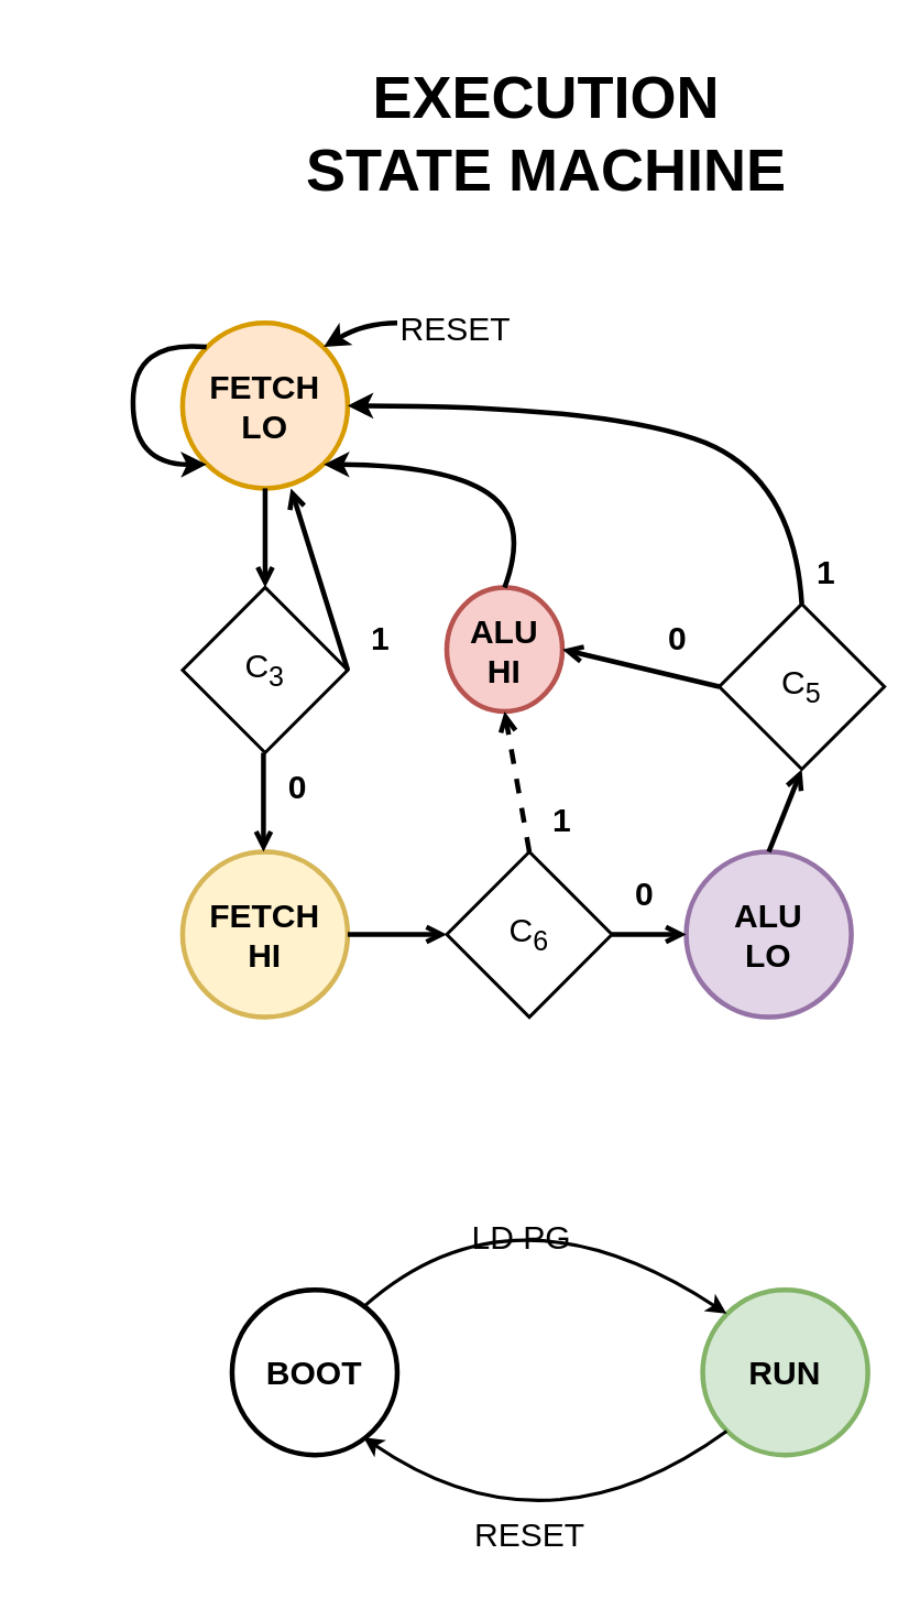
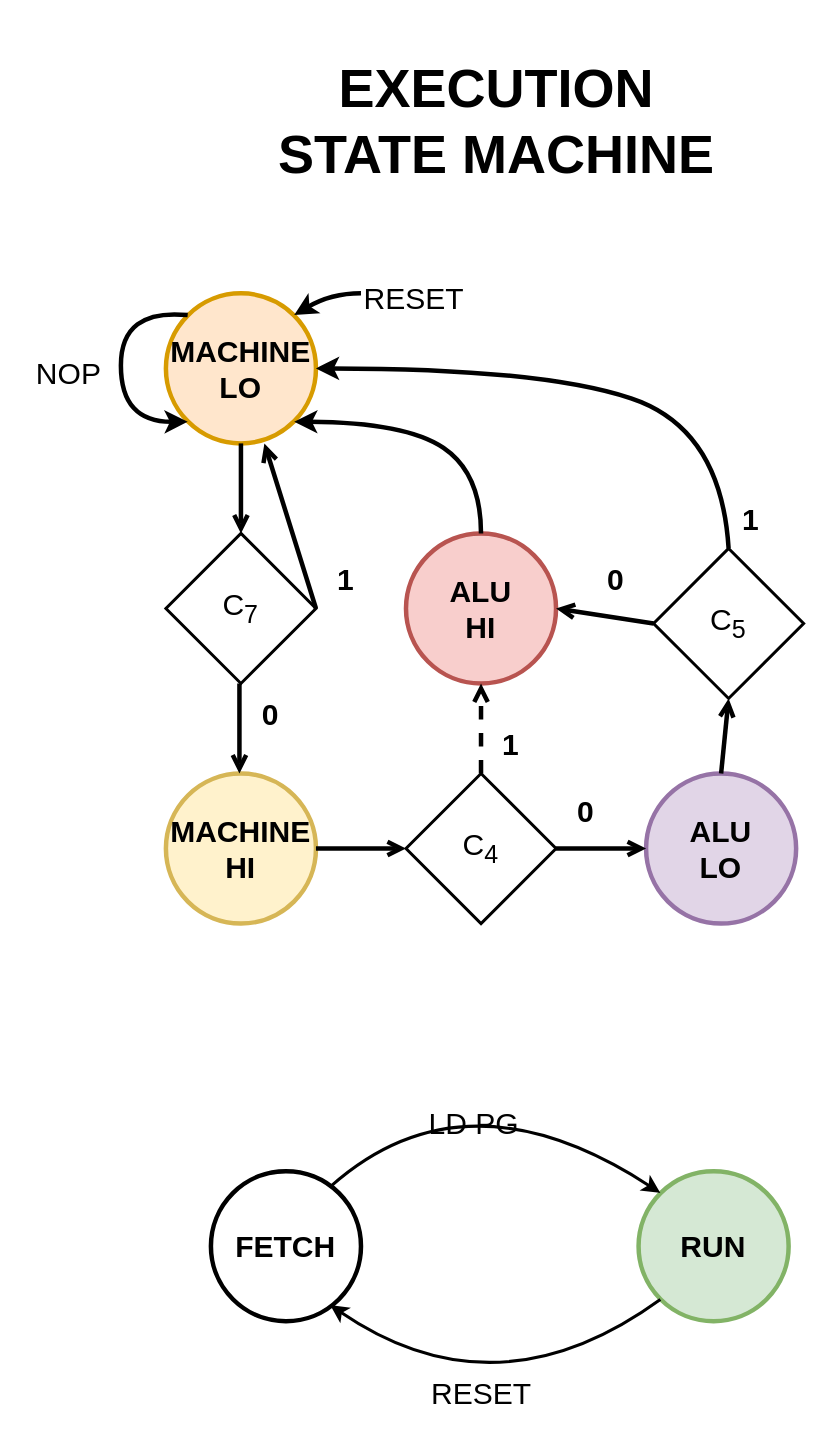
  <mxCell id="0" />
  <mxCell id="1" parent="0" />
- <mxCell id="2" value="&lt;font style=&quot;font-size: 20px&quot;&gt;C&lt;sub&gt;3&lt;/sub&gt;&lt;/font&gt;" style="strokeWidth=2;html=1;shape=mxgraph.flowchart.decision;whiteSpace=wrap;" parent="1" vertex="1"><mxGeometry x="110" y="355" width="100" height="100" as="geometry" /></mxCell>
- <mxCell id="3" value="&lt;font&gt;&lt;b&gt;&lt;font style=&quot;font-size: 20px&quot;&gt;FETCH&lt;br&gt;&lt;/font&gt;&lt;font style=&quot;font-size: 20px&quot;&gt;LO&lt;/font&gt;&lt;/b&gt;&lt;br&gt;&lt;/font&gt;" style="strokeWidth=3;html=1;shape=mxgraph.flowchart.start_2;whiteSpace=wrap;fillColor=#ffe6cc;strokeColor=#d79b00;" parent="1" vertex="1"><mxGeometry x="110" y="195" width="100" height="100" as="geometry" /></mxCell>
- <mxCell id="4" value="&lt;font&gt;&lt;b&gt;&lt;font&gt;&lt;font style=&quot;font-size: 20px&quot;&gt;FETCH&lt;/font&gt;&lt;br&gt;&lt;/font&gt;&lt;font style=&quot;font-size: 20px&quot;&gt;HI&lt;/font&gt;&lt;/b&gt;&lt;br&gt;&lt;/font&gt;" style="strokeWidth=3;html=1;shape=mxgraph.flowchart.start_2;whiteSpace=wrap;fillColor=#fff2cc;strokeColor=#d6b656;" parent="1" vertex="1"><mxGeometry x="110" y="515" width="100" height="100" as="geometry" /></mxCell>
- <mxCell id="5" value="&lt;font style=&quot;font-size: 20px&quot;&gt;C&lt;sub&gt;6&lt;/sub&gt;&lt;/font&gt;" style="strokeWidth=2;html=1;shape=mxgraph.flowchart.decision;whiteSpace=wrap;" parent="1" vertex="1"><mxGeometry x="270" y="515" width="100" height="100" as="geometry" /></mxCell>
+ <mxCell id="2" value="&lt;font style=&quot;font-size: 20px&quot;&gt;C&lt;sub&gt;7&lt;/sub&gt;&lt;/font&gt;" style="strokeWidth=2;html=1;shape=mxgraph.flowchart.decision;whiteSpace=wrap;" parent="1" vertex="1"><mxGeometry x="110" y="355" width="100" height="100" as="geometry" /></mxCell>
+ <mxCell id="3" value="&lt;font&gt;&lt;b&gt;&lt;font style=&quot;font-size: 20px&quot;&gt;MACHINE&lt;br&gt;&lt;/font&gt;&lt;font style=&quot;font-size: 20px&quot;&gt;LO&lt;/font&gt;&lt;/b&gt;&lt;br&gt;&lt;/font&gt;" style="strokeWidth=3;html=1;shape=mxgraph.flowchart.start_2;whiteSpace=wrap;fillColor=#ffe6cc;strokeColor=#d79b00;" parent="1" vertex="1"><mxGeometry x="110" y="195" width="100" height="100" as="geometry" /></mxCell>
+ <mxCell id="4" value="&lt;font&gt;&lt;b&gt;&lt;font&gt;&lt;font style=&quot;font-size: 20px&quot;&gt;MACHINE&lt;/font&gt;&lt;br&gt;&lt;/font&gt;&lt;font style=&quot;font-size: 20px&quot;&gt;HI&lt;/font&gt;&lt;/b&gt;&lt;br&gt;&lt;/font&gt;" style="strokeWidth=3;html=1;shape=mxgraph.flowchart.start_2;whiteSpace=wrap;fillColor=#fff2cc;strokeColor=#d6b656;" parent="1" vertex="1"><mxGeometry x="110" y="515" width="100" height="100" as="geometry" /></mxCell>
+ <mxCell id="5" value="&lt;font style=&quot;font-size: 20px&quot;&gt;C&lt;sub&gt;4&lt;/sub&gt;&lt;/font&gt;" style="strokeWidth=2;html=1;shape=mxgraph.flowchart.decision;whiteSpace=wrap;" parent="1" vertex="1"><mxGeometry x="270" y="515" width="100" height="100" as="geometry" /></mxCell>
  <mxCell id="6" value="&lt;font style=&quot;font-size: 20px&quot;&gt;C&lt;sub&gt;5&lt;/sub&gt;&lt;/font&gt;" style="strokeWidth=2;html=1;shape=mxgraph.flowchart.decision;whiteSpace=wrap;" parent="1" vertex="1"><mxGeometry x="435" y="365" width="100" height="100" as="geometry" /></mxCell>
- <mxCell id="7" value="&lt;font&gt;&lt;b&gt;&lt;font&gt;&lt;font style=&quot;font-size: 20px&quot;&gt;ALU&lt;/font&gt;&lt;br&gt;&lt;/font&gt;&lt;font style=&quot;font-size: 20px&quot;&gt;LO&lt;/font&gt;&lt;/b&gt;&lt;br&gt;&lt;/font&gt;" style="strokeWidth=3;html=1;shape=mxgraph.flowchart.start_2;whiteSpace=wrap;fillColor=#e1d5e7;strokeColor=#9673a6;" parent="1" vertex="1"><mxGeometry x="415" y="515" width="100" height="100" as="geometry" /></mxCell>
- <mxCell id="8" value="&lt;font&gt;&lt;b&gt;&lt;font&gt;&lt;font style=&quot;font-size: 20px&quot;&gt;ALU&lt;/font&gt;&lt;br&gt;&lt;/font&gt;&lt;font style=&quot;font-size: 20px&quot;&gt;HI&lt;/font&gt;&lt;/b&gt;&lt;br&gt;&lt;/font&gt;" style="strokeWidth=3;html=1;shape=mxgraph.flowchart.start_2;whiteSpace=wrap;fillColor=#f8cecc;strokeColor=#b85450;" parent="1" vertex="1"><mxGeometry x="270" y="355" width="70" height="75" as="geometry" /></mxCell>
+ <mxCell id="7" value="&lt;font&gt;&lt;b&gt;&lt;font&gt;&lt;font style=&quot;font-size: 20px&quot;&gt;ALU&lt;/font&gt;&lt;br&gt;&lt;/font&gt;&lt;font style=&quot;font-size: 20px&quot;&gt;LO&lt;/font&gt;&lt;/b&gt;&lt;br&gt;&lt;/font&gt;" style="strokeWidth=3;html=1;shape=mxgraph.flowchart.start_2;whiteSpace=wrap;fillColor=#e1d5e7;strokeColor=#9673a6;" parent="1" vertex="1"><mxGeometry x="430" y="515" width="100" height="100" as="geometry" /></mxCell>
+ <mxCell id="8" value="&lt;font&gt;&lt;b&gt;&lt;font&gt;&lt;font style=&quot;font-size: 20px&quot;&gt;ALU&lt;/font&gt;&lt;br&gt;&lt;/font&gt;&lt;font style=&quot;font-size: 20px&quot;&gt;HI&lt;/font&gt;&lt;/b&gt;&lt;br&gt;&lt;/font&gt;" style="strokeWidth=3;html=1;shape=mxgraph.flowchart.start_2;whiteSpace=wrap;fillColor=#f8cecc;strokeColor=#b85450;" parent="1" vertex="1"><mxGeometry x="270" y="355" width="100" height="100" as="geometry" /></mxCell>
  <mxCell id="9" value="" style="endArrow=open;html=1;exitX=0.5;exitY=1;exitDx=0;exitDy=0;exitPerimeter=0;endFill=0;strokeWidth=3;" parent="1" source="3" edge="1"><mxGeometry width="50" height="50" relative="1" as="geometry"><mxPoint x="110" y="695" as="sourcePoint" /><mxPoint x="160" y="355" as="targetPoint" /><Array as="points"><mxPoint x="160" y="335" /></Array></mxGeometry></mxCell>
  <mxCell id="10" value="" style="endArrow=open;html=1;exitX=0.5;exitY=1;exitDx=0;exitDy=0;exitPerimeter=0;endFill=0;strokeWidth=3;" parent="1" edge="1"><mxGeometry width="50" height="50" relative="1" as="geometry"><mxPoint x="159" y="455" as="sourcePoint" /><mxPoint x="159" y="515" as="targetPoint" /></mxGeometry></mxCell>
  <mxCell id="11" value="" style="endArrow=open;html=1;exitX=1;exitY=0.5;exitDx=0;exitDy=0;exitPerimeter=0;endFill=0;strokeWidth=3;" parent="1" source="2" target="3" edge="1"><mxGeometry width="50" height="50" relative="1" as="geometry"><mxPoint x="169" y="475" as="sourcePoint" /><mxPoint x="169" y="535" as="targetPoint" /></mxGeometry></mxCell>
  <mxCell id="12" value="" style="endArrow=open;html=1;exitX=1;exitY=0.5;exitDx=0;exitDy=0;exitPerimeter=0;endFill=0;strokeWidth=3;entryX=0;entryY=0.5;entryDx=0;entryDy=0;entryPerimeter=0;" parent="1" source="4" target="5" edge="1"><mxGeometry width="50" height="50" relative="1" as="geometry"><mxPoint x="240" y="624.5" as="sourcePoint" /><mxPoint x="300" y="624.5" as="targetPoint" /></mxGeometry></mxCell>
  <mxCell id="13" value="" style="endArrow=open;html=1;exitX=1;exitY=0.5;exitDx=0;exitDy=0;exitPerimeter=0;endFill=0;strokeWidth=3;entryX=0;entryY=0.5;entryDx=0;entryDy=0;entryPerimeter=0;" parent="1" source="5" target="7" edge="1"><mxGeometry width="50" height="50" relative="1" as="geometry"><mxPoint x="220" y="575" as="sourcePoint" /><mxPoint x="280" y="575" as="targetPoint" /></mxGeometry></mxCell>
  <mxCell id="14" value="" style="endArrow=open;html=1;exitX=0.5;exitY=0;exitDx=0;exitDy=0;exitPerimeter=0;endFill=0;strokeWidth=3;entryX=0.5;entryY=1;entryDx=0;entryDy=0;entryPerimeter=0;dashed=1;" parent="1" source="5" target="8" edge="1"><mxGeometry width="50" height="50" relative="1" as="geometry"><mxPoint x="380" y="575" as="sourcePoint" /><mxPoint x="450" y="575" as="targetPoint" /></mxGeometry></mxCell>
  <mxCell id="15" value="" style="endArrow=open;html=1;exitX=0.5;exitY=0;exitDx=0;exitDy=0;exitPerimeter=0;endFill=0;strokeWidth=3;entryX=0.5;entryY=1;entryDx=0;entryDy=0;entryPerimeter=0;" parent="1" source="7" target="6" edge="1"><mxGeometry width="50" height="50" relative="1" as="geometry"><mxPoint x="330" y="525" as="sourcePoint" /><mxPoint x="330" y="465" as="targetPoint" /></mxGeometry></mxCell>
  <mxCell id="16" value="" style="endArrow=open;html=1;exitX=0;exitY=0.5;exitDx=0;exitDy=0;exitPerimeter=0;endFill=0;strokeWidth=3;entryX=1;entryY=0.5;entryDx=0;entryDy=0;entryPerimeter=0;" parent="1" source="6" target="8" edge="1"><mxGeometry width="50" height="50" relative="1" as="geometry"><mxPoint x="500" y="525" as="sourcePoint" /><mxPoint x="500" y="475" as="targetPoint" /></mxGeometry></mxCell>
  <mxCell id="17" value="" style="curved=1;endArrow=classic;html=1;strokeWidth=3;exitX=0.5;exitY=0;exitDx=0;exitDy=0;exitPerimeter=0;entryX=0.855;entryY=0.855;entryDx=0;entryDy=0;entryPerimeter=0;" parent="1" source="8" target="3" edge="1"><mxGeometry width="50" height="50" relative="1" as="geometry"><mxPoint x="110" y="685" as="sourcePoint" /><mxPoint x="230" y="275" as="targetPoint" /><Array as="points"><mxPoint x="320" y="315" /><mxPoint x="270" y="281" /></Array></mxGeometry></mxCell>
  <mxCell id="18" value="" style="curved=1;endArrow=classic;html=1;strokeWidth=3;exitX=0.5;exitY=0;exitDx=0;exitDy=0;exitPerimeter=0;entryX=1;entryY=0.5;entryDx=0;entryDy=0;entryPerimeter=0;" parent="1" source="6" target="3" edge="1"><mxGeometry width="50" height="50" relative="1" as="geometry"><mxPoint x="490" y="345" as="sourcePoint" /><mxPoint x="230" y="245" as="targetPoint" /><Array as="points"><mxPoint x="480" y="285" /><mxPoint x="360" y="245" /></Array></mxGeometry></mxCell>
  <mxCell id="19" value="" style="curved=1;endArrow=classic;html=1;strokeWidth=3;exitX=0.145;exitY=0.145;exitDx=0;exitDy=0;exitPerimeter=0;entryX=0.145;entryY=0.855;entryDx=0;entryDy=0;entryPerimeter=0;" parent="1" source="3" target="3" edge="1"><mxGeometry width="50" height="50" relative="1" as="geometry"><mxPoint x="313" y="258" as="sourcePoint" /><mxPoint x="200" y="165" as="targetPoint" /><Array as="points"><mxPoint x="80" y="205" /><mxPoint x="80" y="281" /></Array></mxGeometry></mxCell>
  <mxCell id="20" value="&lt;font style=&quot;font-size: 20px&quot;&gt;&lt;b&gt;1&lt;/b&gt;&lt;/font&gt;" style="text;html=1;strokeColor=none;fillColor=none;align=center;verticalAlign=middle;whiteSpace=wrap;rounded=0;" parent="1" vertex="1"><mxGeometry x="220" y="375" width="20" height="20" as="geometry" /></mxCell>
  <mxCell id="21" value="&lt;font style=&quot;font-size: 20px&quot;&gt;&lt;b&gt;0&lt;/b&gt;&lt;/font&gt;" style="text;html=1;strokeColor=none;fillColor=none;align=center;verticalAlign=middle;whiteSpace=wrap;rounded=0;" parent="1" vertex="1"><mxGeometry x="170" y="465" width="20" height="20" as="geometry" /></mxCell>
  <mxCell id="22" value="&lt;font style=&quot;font-size: 20px&quot;&gt;&lt;b&gt;1&lt;/b&gt;&lt;/font&gt;" style="text;html=1;strokeColor=none;fillColor=none;align=center;verticalAlign=middle;whiteSpace=wrap;rounded=0;" parent="1" vertex="1"><mxGeometry x="330" y="485" width="20" height="20" as="geometry" /></mxCell>
  <mxCell id="23" value="&lt;font style=&quot;font-size: 20px&quot;&gt;&lt;b&gt;0&lt;/b&gt;&lt;/font&gt;" style="text;html=1;strokeColor=none;fillColor=none;align=center;verticalAlign=middle;whiteSpace=wrap;rounded=0;" parent="1" vertex="1"><mxGeometry x="380" y="530" width="20" height="20" as="geometry" /></mxCell>
  <mxCell id="24" value="&lt;font style=&quot;font-size: 20px&quot;&gt;&lt;b&gt;0&lt;/b&gt;&lt;/font&gt;" style="text;html=1;strokeColor=none;fillColor=none;align=center;verticalAlign=middle;whiteSpace=wrap;rounded=0;" parent="1" vertex="1"><mxGeometry x="400" y="375" width="20" height="20" as="geometry" /></mxCell>
  <mxCell id="25" value="&lt;font style=&quot;font-size: 20px&quot;&gt;&lt;b&gt;1&lt;/b&gt;&lt;/font&gt;" style="text;html=1;strokeColor=none;fillColor=none;align=center;verticalAlign=middle;whiteSpace=wrap;rounded=0;" parent="1" vertex="1"><mxGeometry x="490" y="335" width="20" height="20" as="geometry" /></mxCell>
+ <mxCell id="26" value="&lt;font style=&quot;font-size: 20px&quot;&gt;NOP&lt;/font&gt;" style="text;html=1;align=center;" parent="1" vertex="1"><mxGeometry x="20" y="230" width="50" height="30" as="geometry" /></mxCell>
  <mxCell id="27" value="" style="curved=1;endArrow=classic;html=1;strokeWidth=3;entryX=0.855;entryY=0.145;entryDx=0;entryDy=0;entryPerimeter=0;" parent="1" target="3" edge="1"><mxGeometry width="50" height="50" relative="1" as="geometry"><mxPoint x="240" y="195" as="sourcePoint" /><mxPoint x="196" y="210" as="targetPoint" /><Array as="points"><mxPoint x="220" y="195" /></Array></mxGeometry></mxCell>
  <mxCell id="28" value="&lt;font style=&quot;font-size: 20px&quot;&gt;RESET&lt;/font&gt;" style="text;html=1;align=center;" parent="1" vertex="1"><mxGeometry x="240" y="180" width="70" height="30" as="geometry" /></mxCell>
  <mxCell id="29" value="&lt;font style=&quot;font-size: 36px&quot;&gt;&lt;b&gt;EXECUTION&lt;br&gt;STATE MACHINE&lt;/b&gt;&lt;/font&gt;" style="text;html=1;align=center;verticalAlign=middle;" vertex="1" parent="1"><mxGeometry x="130" y="20" width="400" height="120" as="geometry" /></mxCell>
- <mxCell id="30" value="&lt;font&gt;&lt;span style=&quot;font-size: 20px&quot;&gt;&lt;b&gt;BOOT&lt;/b&gt;&lt;/span&gt;&lt;br&gt;&lt;/font&gt;" style="strokeWidth=3;html=1;shape=mxgraph.flowchart.start_2;whiteSpace=wrap;" vertex="1" parent="1"><mxGeometry x="140" y="780" width="100" height="100" as="geometry" /></mxCell>
+ <mxCell id="30" value="&lt;font&gt;&lt;span style=&quot;font-size: 20px&quot;&gt;&lt;b&gt;FETCH&lt;/b&gt;&lt;/span&gt;&lt;br&gt;&lt;/font&gt;" style="strokeWidth=3;html=1;shape=mxgraph.flowchart.start_2;whiteSpace=wrap;" vertex="1" parent="1"><mxGeometry x="140" y="780" width="100" height="100" as="geometry" /></mxCell>
  <mxCell id="31" value="&lt;font&gt;&lt;span style=&quot;font-size: 20px&quot;&gt;&lt;b&gt;RUN&lt;/b&gt;&lt;/span&gt;&lt;br&gt;&lt;/font&gt;" style="strokeWidth=3;html=1;shape=mxgraph.flowchart.start_2;whiteSpace=wrap;fillColor=#d5e8d4;strokeColor=#82b366;" vertex="1" parent="1"><mxGeometry x="425" y="780" width="100" height="100" as="geometry" /></mxCell>
  <mxCell id="32" value="" style="curved=1;endArrow=classic;html=1;fontSize=24;entryX=0.145;entryY=0.145;entryDx=0;entryDy=0;entryPerimeter=0;strokeWidth=2;" edge="1" parent="1" target="31"><mxGeometry width="50" height="50" relative="1" as="geometry"><mxPoint x="220" y="790" as="sourcePoint" /><mxPoint x="390" y="790" as="targetPoint" /><Array as="points"><mxPoint x="310" y="710" /></Array></mxGeometry></mxCell>
  <mxCell id="33" value="" style="curved=1;endArrow=classic;html=1;fontSize=24;strokeWidth=2;exitX=0.145;exitY=0.855;exitDx=0;exitDy=0;exitPerimeter=0;entryX=0.795;entryY=0.892;entryDx=0;entryDy=0;entryPerimeter=0;" edge="1" parent="1" source="31" target="30"><mxGeometry width="50" height="50" relative="1" as="geometry"><mxPoint x="430" y="870" as="sourcePoint" /><mxPoint x="210" y="880" as="targetPoint" /><Array as="points"><mxPoint x="330" y="945" /></Array></mxGeometry></mxCell>
  <mxCell id="34" value="&lt;font style=&quot;font-size: 20px&quot;&gt;LD PG&lt;/font&gt;" style="text;html=1;align=center;" vertex="1" parent="1"><mxGeometry x="280" y="730" width="70" height="30" as="geometry" /></mxCell>
  <mxCell id="35" value="&lt;font style=&quot;font-size: 20px&quot;&gt;RESET&lt;/font&gt;" style="text;html=1;align=center;" vertex="1" parent="1"><mxGeometry x="285" y="910" width="70" height="30" as="geometry" /></mxCell>
